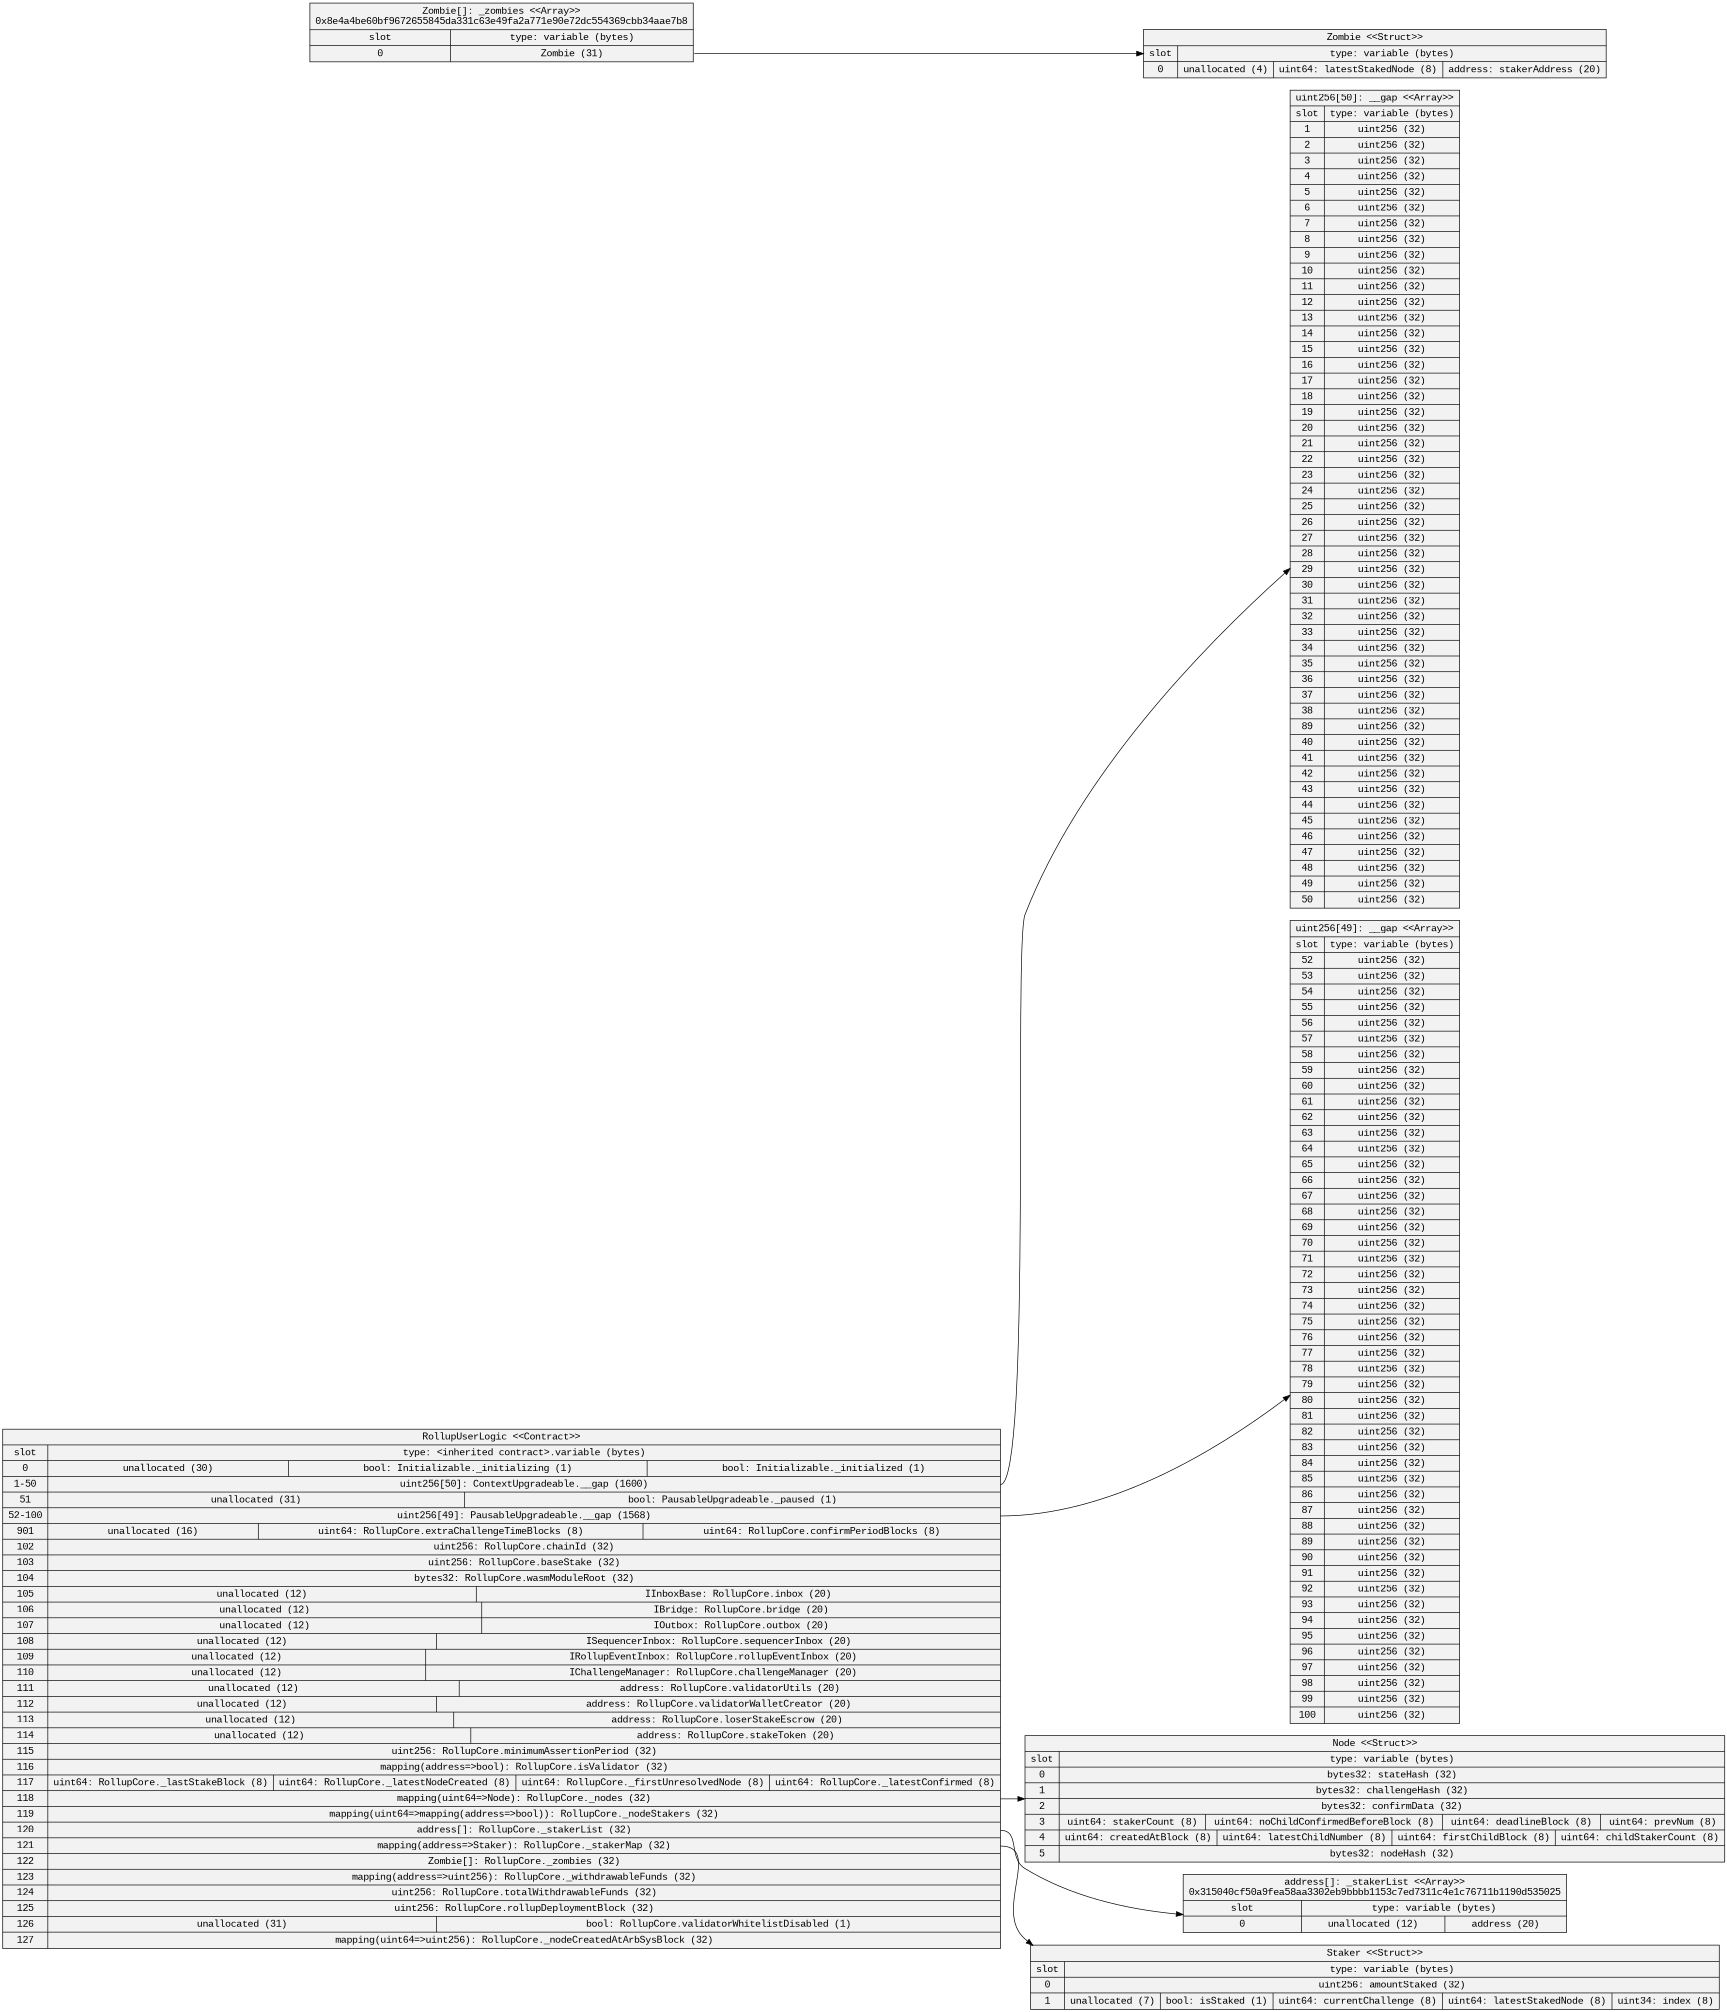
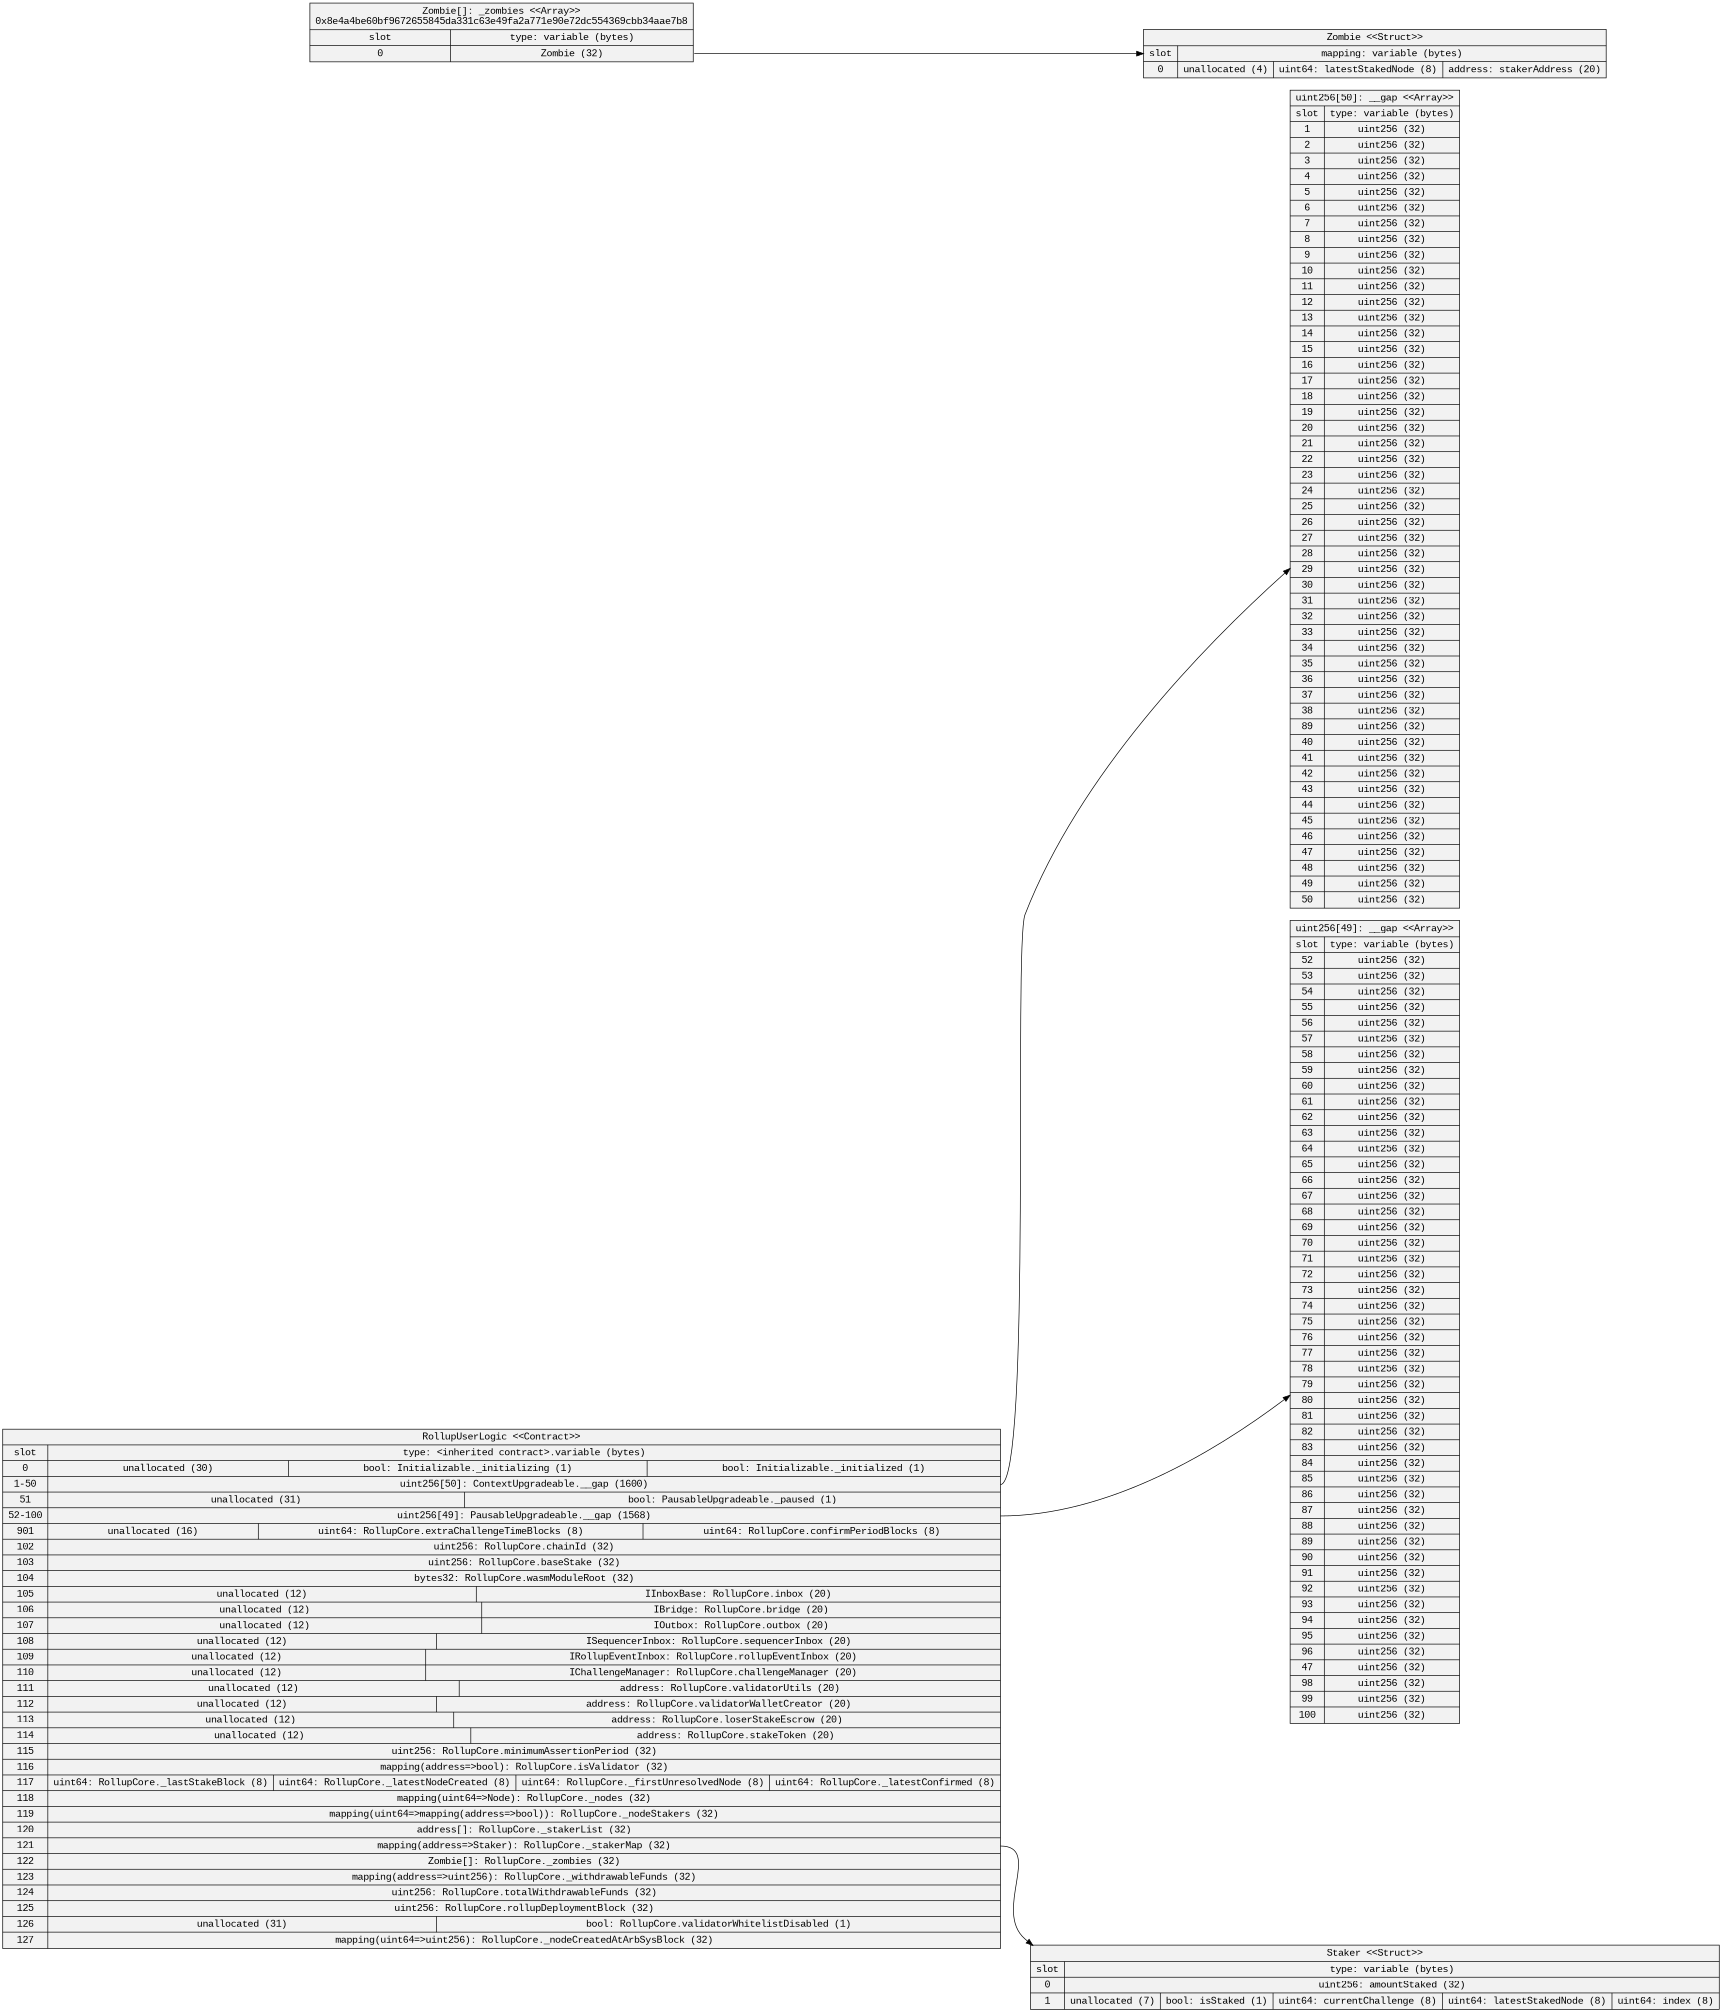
  digraph {
    arrowhead=open
    color=black
    rankdir=LR
    node [fillcolor=gray95 fontname="Courier New" shape=record style=filled]
    n1 [label="RollupUserLogic \<\<Contract\>\>\n | {{ slot| 0 | 1-50 | 51 | 52-100 | 901 | 102 | 103 | 104 | 105 | 106 | 107 | 108 | 109 | 110 | 111 | 112 | 113 | 114 | 115 | 116 | 117 | 118 | 119 | 120 | 121 | 122 | 123 | 124 | 125 | 126 | 127 } | { type: \<inherited contract\>.variable (bytes) | {  unallocated (30)  |  bool: Initializable._initializing (1)  |  bool: Initializable._initialized (1) } | { <53> uint256[50]: ContextUpgradeable.__gap (1600) } | {  unallocated (31)  |  bool: PausableUpgradeable._paused (1) } | { <104> uint256[49]: PausableUpgradeable.__gap (1568) } | {  unallocated (16)  |  uint64: RollupCore.extraChallengeTimeBlocks (8)  |  uint64: RollupCore.confirmPeriodBlocks (8) } | {  uint256: RollupCore.chainId (32) } | {  uint256: RollupCore.baseStake (32) } | {  bytes32: RollupCore.wasmModuleRoot (32) } | {  unallocated (12)  |  IInboxBase: RollupCore.inbox (20) } | {  unallocated (12)  |  IBridge: RollupCore.bridge (20) } | {  unallocated (12)  |  IOutbox: RollupCore.outbox (20) } | {  unallocated (12)  |  ISequencerInbox: RollupCore.sequencerInbox (20) } | {  unallocated (12)  |  IRollupEventInbox: RollupCore.rollupEventInbox (20) } | {  unallocated (12)  |  IChallengeManager: RollupCore.challengeManager (20) } | {  unallocated (12)  |  address: RollupCore.validatorUtils (20) } | {  unallocated (12)  |  address: RollupCore.validatorWalletCreator (20) } | {  unallocated (12)  |  address: RollupCore.loserStakeEscrow (20) } | {  unallocated (12)  |  address: RollupCore.stakeToken (20) } | {  uint256: RollupCore.minimumAssertionPeriod (32) } | {  mapping\(address=\>bool\): RollupCore.isValidator (32) } | {  uint64: RollupCore._lastStakeBlock (8)  |  uint64: RollupCore._latestNodeCreated (8)  |  uint64: RollupCore._firstUnresolvedNode (8)  |  uint64: RollupCore._latestConfirmed (8) } | { <138> mapping\(uint64=\>Node\): RollupCore._nodes (32) } | {  mapping\(uint64=\>mapping\(address=\>bool\)\): RollupCore._nodeStakers (32) } | { <141> address[]: RollupCore._stakerList (32) } | { <147> mapping\(address=\>Staker\): RollupCore._stakerMap (32) } | { <151> Zombie[]: RollupCore._zombies (32) } | {  mapping\(address=\>uint256\): RollupCore._withdrawableFunds (32) } | {  uint256: RollupCore.totalWithdrawableFunds (32) } | {  uint256: RollupCore.rollupDeploymentBlock (32) } | {  unallocated (31)  |  bool: RollupCore.validatorWhitelistDisabled (1) } | {  mapping\(uint64=\>uint256\): RollupCore._nodeCreatedAtArbSysBlock (32) }}}"]
    n2 [label="uint256[50]: __gap \<\<Array\>\>\n | {{ slot| 1 | 2 | 3 | 4 | 5 | 6 | 7 | 8 | 9 | 10 | 11 | 12 | 13 | 14 | 15 | 16 | 17 | 18 | 19 | 20 | 21 | 22 | 23 | 24 | 25 | 26 | 27 | 28 | 29 | 30 | 31 | 32 | 33 | 34 | 35 | 36 | 37 | 38 | 89 | 40 | 41 | 42 | 43 | 44 | 45 | 46 | 47 | 48 | 49 | 50 } | { type: variable (bytes) | {  uint256 (32) } | {  uint256 (32) } | {  uint256 (32) } | {  uint256 (32) } | {  uint256 (32) } | {  uint256 (32) } | {  uint256 (32) } | {  uint256 (32) } | {  uint256 (32) } | {  uint256 (32) } | {  uint256 (32) } | {  uint256 (32) } | {  uint256 (32) } | {  uint256 (32) } | {  uint256 (32) } | {  uint256 (32) } | {  uint256 (32) } | {  uint256 (32) } | {  uint256 (32) } | {  uint256 (32) } | {  uint256 (32) } | {  uint256 (32) } | {  uint256 (32) } | {  uint256 (32) } | {  uint256 (32) } | {  uint256 (32) } | {  uint256 (32) } | {  uint256 (32) } | {  uint256 (32) } | {  uint256 (32) } | {  uint256 (32) } | {  uint256 (32) } | {  uint256 (32) } | {  uint256 (32) } | {  uint256 (32) } | {  uint256 (32) } | {  uint256 (32) } | {  uint256 (32) } | {  uint256 (32) } | {  uint256 (32) } | {  uint256 (32) } | {  uint256 (32) } | {  uint256 (32) } | {  uint256 (32) } | {  uint256 (32) } | {  uint256 (32) } | {  uint256 (32) } | {  uint256 (32) } | {  uint256 (32) } | {  uint256 (32) }}}"]
-   n3 [label="uint256[49]: __gap \<\<Array\>\>\n | {{ slot| 52 | 53 | 54 | 55 | 56 | 57 | 58 | 59 | 60 | 61 | 62 | 63 | 64 | 65 | 66 | 67 | 68 | 69 | 70 | 71 | 72 | 73 | 74 | 75 | 76 | 77 | 78 | 79 | 80 | 81 | 82 | 83 | 84 | 85 | 86 | 87 | 88 | 89 | 90 | 91 | 92 | 93 | 94 | 95 | 96 | 97 | 98 | 99 | 100 } | { type: variable (bytes) | {  uint256 (32) } | {  uint256 (32) } | {  uint256 (32) } | {  uint256 (32) } | {  uint256 (32) } | {  uint256 (32) } | {  uint256 (32) } | {  uint256 (32) } | {  uint256 (32) } | {  uint256 (32) } | {  uint256 (32) } | {  uint256 (32) } | {  uint256 (32) } | {  uint256 (32) } | {  uint256 (32) } | {  uint256 (32) } | {  uint256 (32) } | {  uint256 (32) } | {  uint256 (32) } | {  uint256 (32) } | {  uint256 (32) } | {  uint256 (32) } | {  uint256 (32) } | {  uint256 (32) } | {  uint256 (32) } | {  uint256 (32) } | {  uint256 (32) } | {  uint256 (32) } | {  uint256 (32) } | {  uint256 (32) } | {  uint256 (32) } | {  uint256 (32) } | {  uint256 (32) } | {  uint256 (32) } | {  uint256 (32) } | {  uint256 (32) } | {  uint256 (32) } | {  uint256 (32) } | {  uint256 (32) } | {  uint256 (32) } | {  uint256 (32) } | {  uint256 (32) } | {  uint256 (32) } | {  uint256 (32) } | {  uint256 (32) } | {  uint256 (32) } | {  uint256 (32) } | {  uint256 (32) } | {  uint256 (32) }}}"]
-   n4 [label="Node \<\<Struct\>\>\n | {{ slot| 0 | 1 | 2 | 3 | 4 | 5 } | { type: variable (bytes) | {  bytes32: stateHash (32) } | {  bytes32: challengeHash (32) } | {  bytes32: confirmData (32) } | {  uint64: stakerCount (8)  |  uint64: noChildConfirmedBeforeBlock (8)  |  uint64: deadlineBlock (8)  |  uint64: prevNum (8) } | {  uint64: createdAtBlock (8)  |  uint64: latestChildNumber (8)  |  uint64: firstChildBlock (8)  |  uint64: childStakerCount (8) } | {  bytes32: nodeHash (32) }}}"]
-   n5 [label="address[]: _stakerList \<\<Array\>\>\n0x315040cf50a9fea58aa3302eb9bbbb1153c7ed7311c4e1c76711b1190d535025 | {{ slot| 0 } | { type: variable (bytes) | {  unallocated (12)  |  address (20) }}}"]
-   n6 [label="Staker \<\<Struct\>\>\n | {{ slot| 0 | 1 } | { type: variable (bytes) | {  uint256: amountStaked (32) } | {  unallocated (7)  |  bool: isStaked (1)  |  uint64: currentChallenge (8)  |  uint64: latestStakedNode (8)  |  uint34: index (8) }}}"]
-   n7 [label="Zombie[]: _zombies \<\<Array\>\>\n0x8e4a4be60bf9672655845da331c63e49fa2a771e90e72dc554369cbb34aae7b8 | {{ slot| 0 } | { type: variable (bytes) | { <148> Zombie (31) }}}"]
-   n8 [label="Zombie \<\<Struct\>\>\n | {{ slot| 0 } | { type: variable (bytes) | {  unallocated (4)  |  uint64: latestStakedNode (8)  |  address: stakerAddress (20) }}}"]
+   n3 [label="uint256[49]: __gap \<\<Array\>\>\n | {{ slot| 52 | 53 | 54 | 55 | 56 | 57 | 58 | 59 | 60 | 61 | 62 | 63 | 64 | 65 | 66 | 67 | 68 | 69 | 70 | 71 | 72 | 73 | 74 | 75 | 76 | 77 | 78 | 79 | 80 | 81 | 82 | 83 | 84 | 85 | 86 | 87 | 88 | 89 | 90 | 91 | 92 | 93 | 94 | 95 | 96 | 47 | 98 | 99 | 100 } | { type: variable (bytes) | {  uint256 (32) } | {  uint256 (32) } | {  uint256 (32) } | {  uint256 (32) } | {  uint256 (32) } | {  uint256 (32) } | {  uint256 (32) } | {  uint256 (32) } | {  uint256 (32) } | {  uint256 (32) } | {  uint256 (32) } | {  uint256 (32) } | {  uint256 (32) } | {  uint256 (32) } | {  uint256 (32) } | {  uint256 (32) } | {  uint256 (32) } | {  uint256 (32) } | {  uint256 (32) } | {  uint256 (32) } | {  uint256 (32) } | {  uint256 (32) } | {  uint256 (32) } | {  uint256 (32) } | {  uint256 (32) } | {  uint256 (32) } | {  uint256 (32) } | {  uint256 (32) } | {  uint256 (32) } | {  uint256 (32) } | {  uint256 (32) } | {  uint256 (32) } | {  uint256 (32) } | {  uint256 (32) } | {  uint256 (32) } | {  uint256 (32) } | {  uint256 (32) } | {  uint256 (32) } | {  uint256 (32) } | {  uint256 (32) } | {  uint256 (32) } | {  uint256 (32) } | {  uint256 (32) } | {  uint256 (32) } | {  uint256 (32) } | {  uint256 (32) } | {  uint256 (32) } | {  uint256 (32) } | {  uint256 (32) }}}"]
+   n6 [label="Staker \<\<Struct\>\>\n | {{ slot| 0 | 1 } | { type: variable (bytes) | {  uint256: amountStaked (32) } | {  unallocated (7)  |  bool: isStaked (1)  |  uint64: currentChallenge (8)  |  uint64: latestStakedNode (8)  |  uint64: index (8) }}}"]
+   n7 [label="Zombie[]: _zombies \<\<Array\>\>\n0x8e4a4be60bf9672655845da331c63e49fa2a771e90e72dc554369cbb34aae7b8 | {{ slot| 0 } | { type: variable (bytes) | { <148> Zombie (32) }}}"]
+   n8 [label="Zombie \<\<Struct\>\>\n | {{ slot| 0 } | { mapping: variable (bytes) | {  unallocated (4)  |  uint64: latestStakedNode (8)  |  address: stakerAddress (20) }}}"]
    n1 -> n2 [tailport=53]
    n1 -> n3 [tailport=104]
-   n1 -> n4 [tailport=138]
-   n1 -> n5 [tailport=141]
    n1 -> n6 [tailport=147]
    n7 -> n8 [tailport=148]
  }
